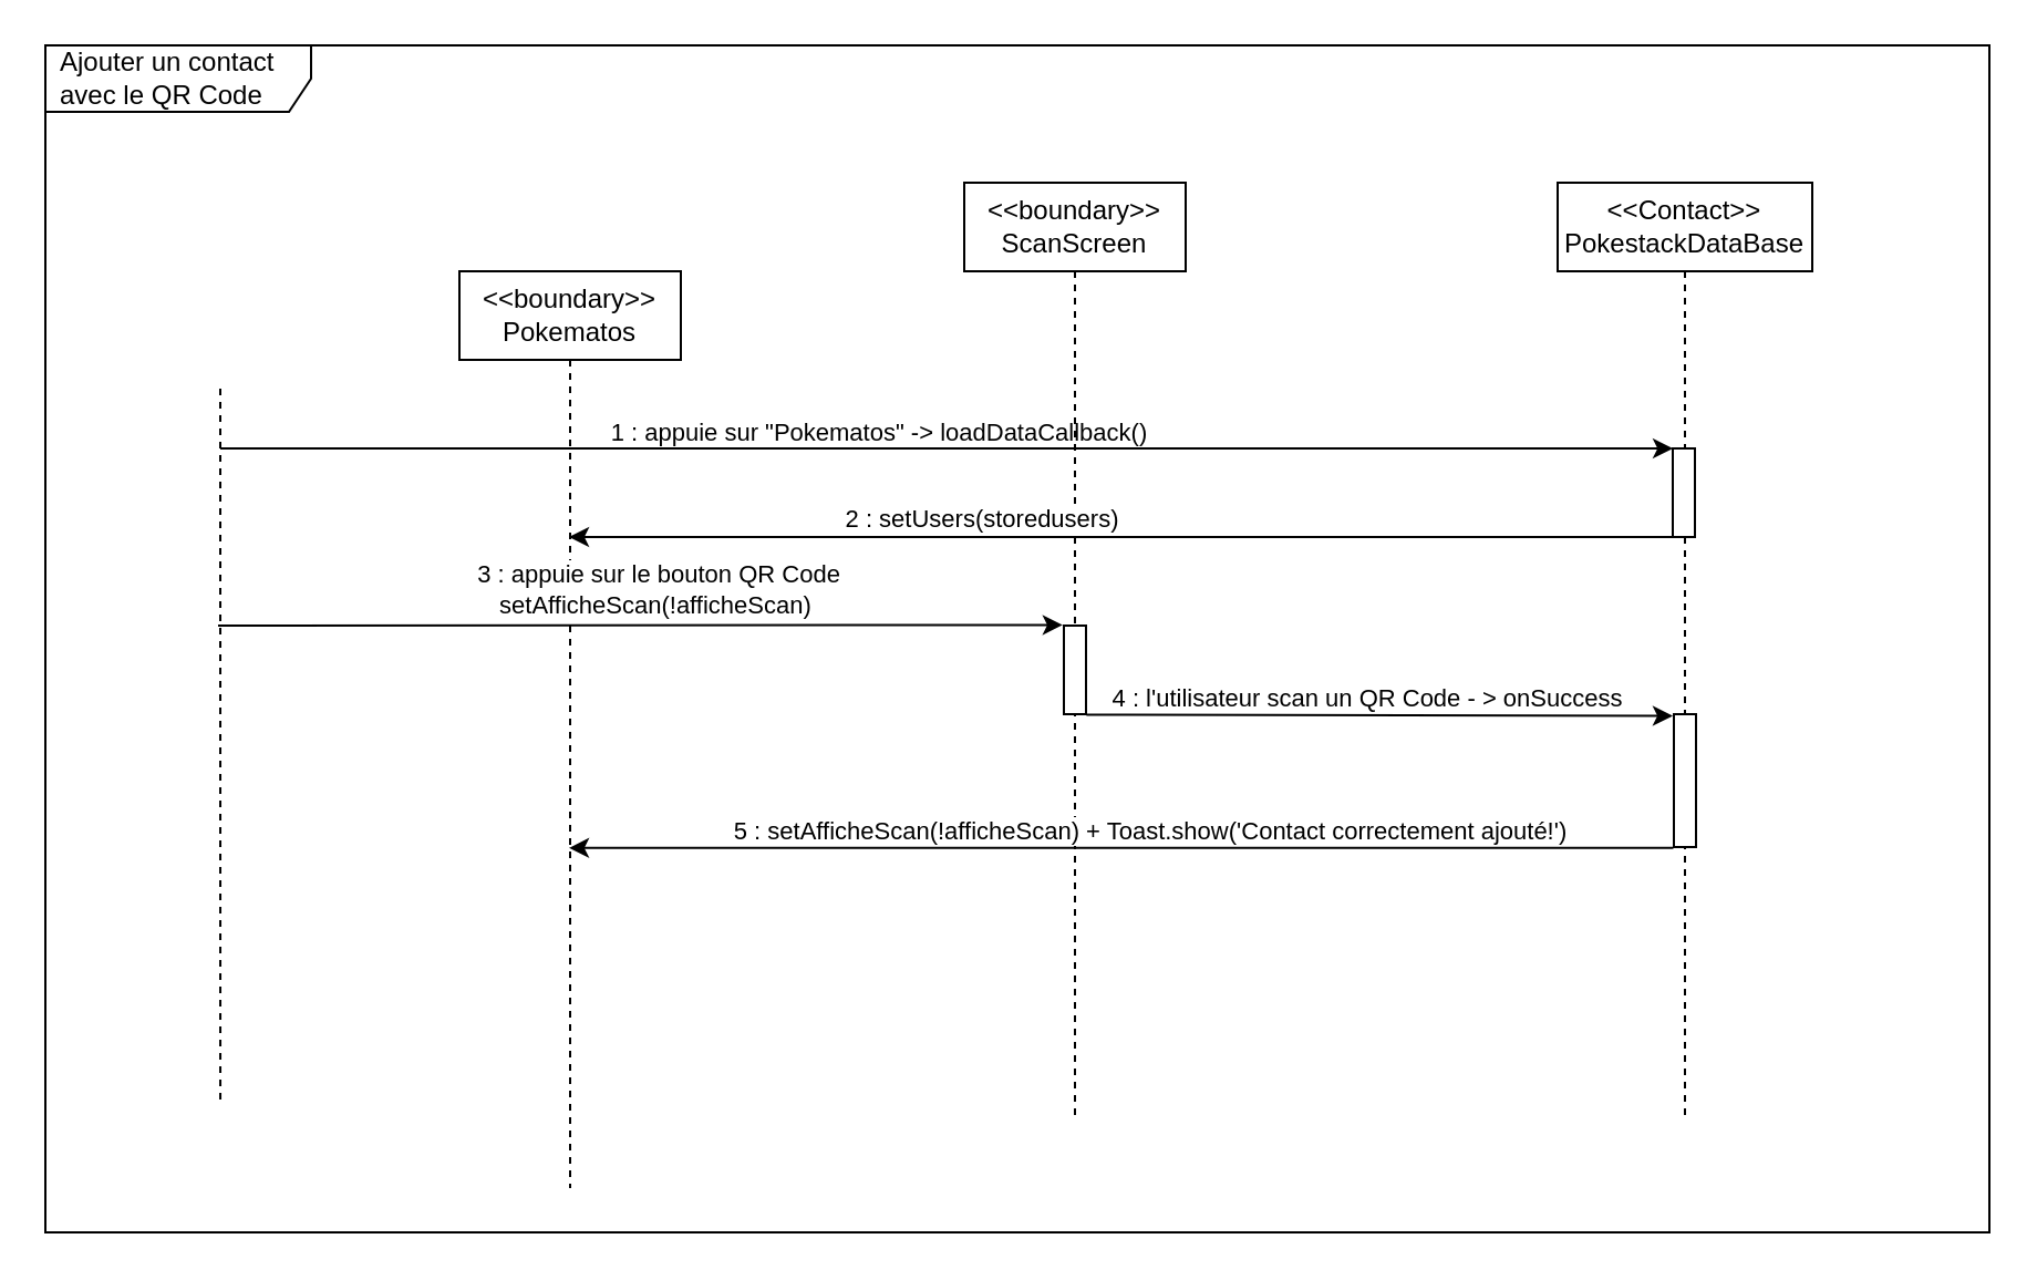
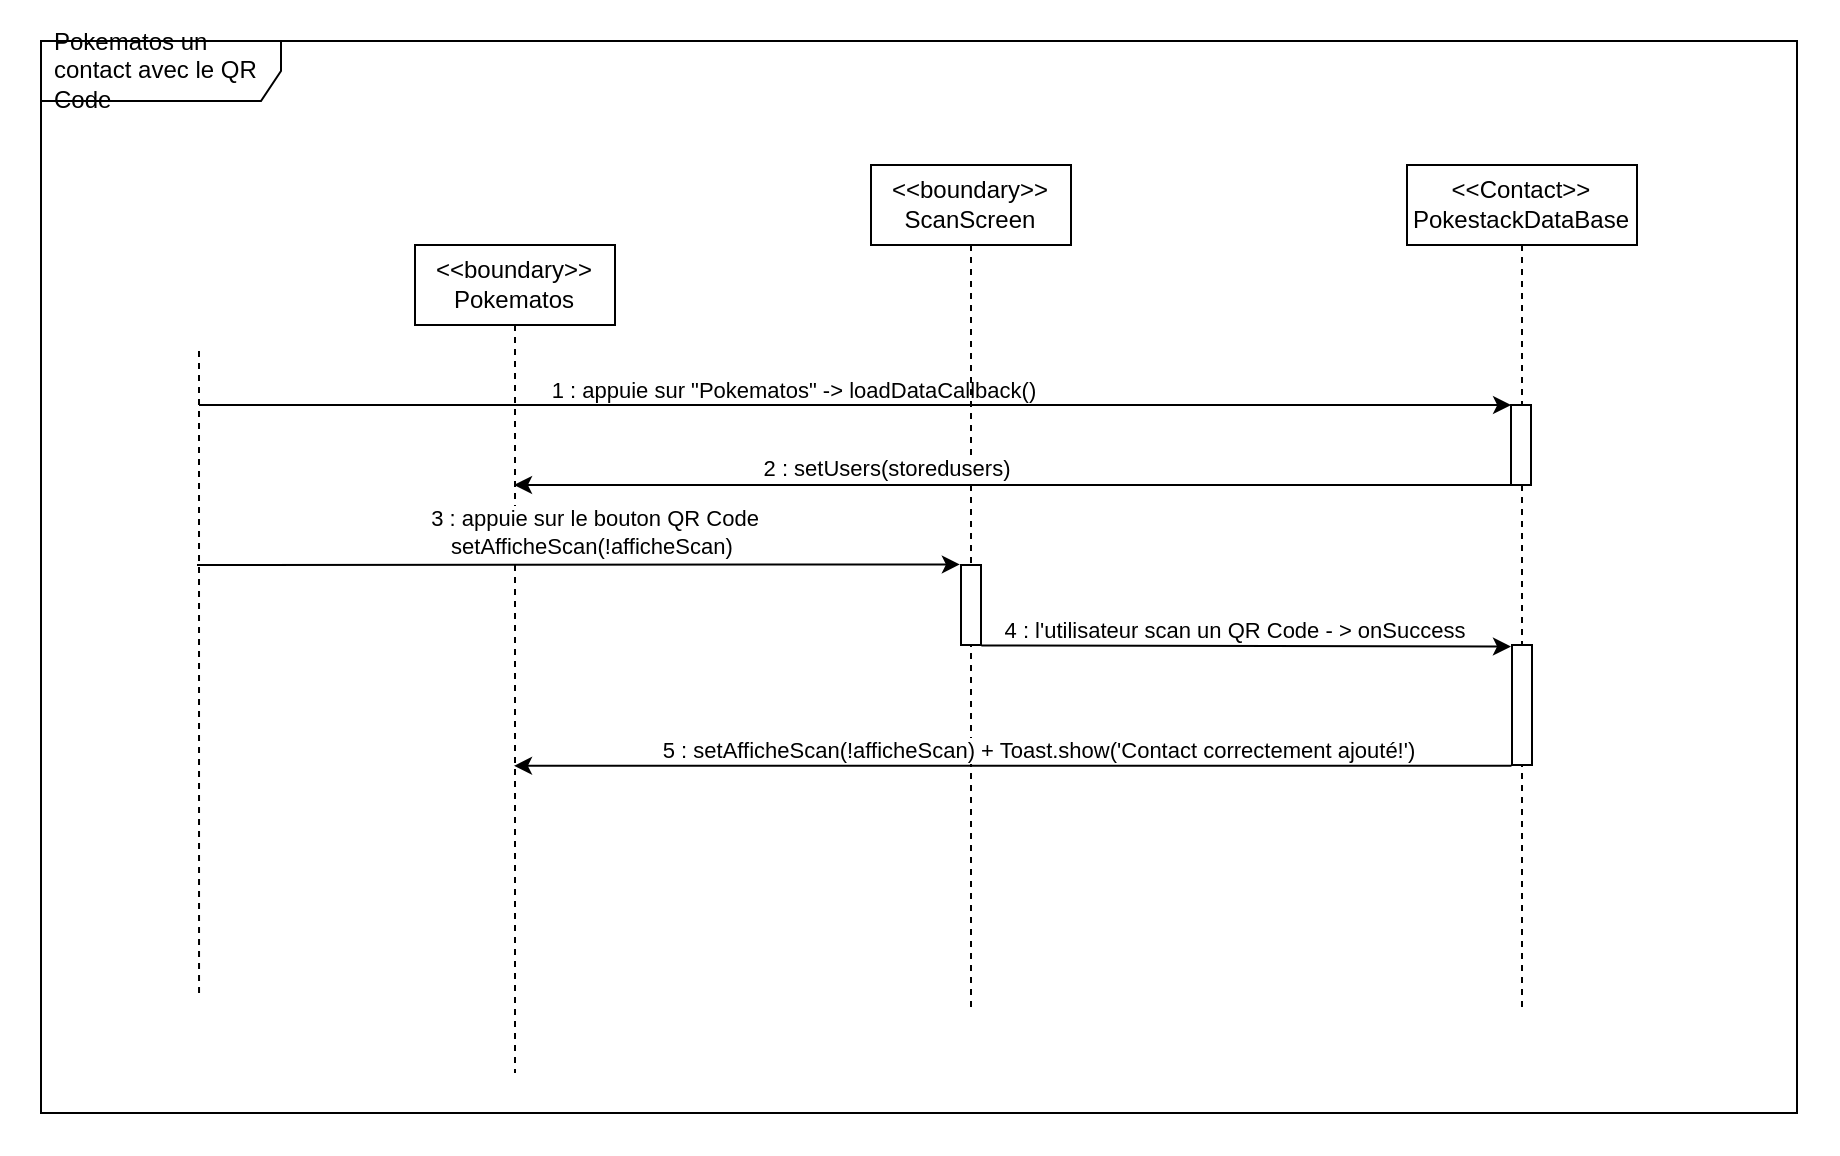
  <mxCell id="0" />
  <mxCell id="1" parent="0" />
- <mxCell id="2" value="Ajouter un contact avec le QR Code" style="shape=umlFrame;whiteSpace=wrap;html=1;width=120;height=30;boundedLbl=1;verticalAlign=middle;align=left;spacingLeft=5;" parent="1" vertex="1"><mxGeometry x="20" y="20" width="878" height="536" as="geometry" /></mxCell>
+ <mxCell id="2" value="Pokematos un contact avec le QR Code" style="shape=umlFrame;whiteSpace=wrap;html=1;width=120;height=30;boundedLbl=1;verticalAlign=middle;align=left;spacingLeft=5;" parent="1" vertex="1"><mxGeometry x="20" y="20" width="878" height="536" as="geometry" /></mxCell>
  <mxCell id="3" value="&amp;lt;&amp;lt;boundary&amp;gt;&amp;gt;&lt;br&gt;Pokematos" style="shape=umlLifeline;perimeter=lifelinePerimeter;whiteSpace=wrap;html=1;container=1;collapsible=0;recursiveResize=0;outlineConnect=0;" parent="1" vertex="1"><mxGeometry x="207" y="122" width="100" height="414" as="geometry" /></mxCell>
  <mxCell id="4" value="" style="endArrow=none;dashed=1;html=1;exitX=0.09;exitY=0.888;exitDx=0;exitDy=0;exitPerimeter=0;" parent="1" source="2" edge="1"><mxGeometry width="50" height="50" relative="1" as="geometry"><mxPoint x="99" y="420" as="sourcePoint" /><mxPoint x="99" y="172" as="targetPoint" /></mxGeometry></mxCell>
  <mxCell id="5" value="" style="endArrow=classic;html=1;entryX=0.004;entryY=0.001;entryDx=0;entryDy=0;entryPerimeter=0;" parent="1" target="9" edge="1"><mxGeometry width="50" height="50" relative="1" as="geometry"><mxPoint x="99" y="202" as="sourcePoint" /><mxPoint x="200" y="202" as="targetPoint" /></mxGeometry></mxCell>
  <mxCell id="6" value="1 : appuie sur &quot;Pokematos&quot; -&amp;gt; loadDataCallback()&amp;nbsp;" style="edgeLabel;html=1;align=center;verticalAlign=middle;resizable=0;points=[];" parent="5" vertex="1" connectable="0"><mxGeometry x="-0.59" y="-1" relative="1" as="geometry"><mxPoint x="165" y="-9" as="offset" /></mxGeometry></mxCell>
  <mxCell id="7" value="&amp;lt;&amp;lt;Contact&amp;gt;&amp;gt;&lt;br&gt;PokestackDataBase" style="shape=umlLifeline;perimeter=lifelinePerimeter;whiteSpace=wrap;html=1;container=1;collapsible=0;recursiveResize=0;outlineConnect=0;" parent="1" vertex="1"><mxGeometry x="703" y="82" width="115" height="424" as="geometry" /></mxCell>
  <mxCell id="8" value="" style="html=1;points=[];perimeter=orthogonalPerimeter;" parent="7" vertex="1"><mxGeometry x="52.5" y="240" width="10" height="60" as="geometry" /></mxCell>
  <mxCell id="9" value="" style="html=1;points=[];perimeter=orthogonalPerimeter;" parent="7" vertex="1"><mxGeometry x="52" y="120" width="10" height="40" as="geometry" /></mxCell>
  <mxCell id="10" value="&amp;lt;&amp;lt;boundary&amp;gt;&amp;gt;&lt;br&gt;ScanScreen" style="shape=umlLifeline;perimeter=lifelinePerimeter;whiteSpace=wrap;html=1;container=1;collapsible=0;recursiveResize=0;outlineConnect=0;" parent="1" vertex="1"><mxGeometry x="435" y="82" width="100" height="424" as="geometry" /></mxCell>
  <mxCell id="11" value="" style="html=1;points=[];perimeter=orthogonalPerimeter;" parent="10" vertex="1"><mxGeometry x="45" y="200" width="10" height="40" as="geometry" /></mxCell>
  <mxCell id="12" value="" style="endArrow=classic;html=1;exitX=-0.008;exitY=1;exitDx=0;exitDy=0;exitPerimeter=0;" parent="1" source="9" edge="1" target="3"><mxGeometry width="50" height="50" relative="1" as="geometry"><mxPoint x="318" y="226" as="sourcePoint" /><mxPoint x="262.92" y="242" as="targetPoint" /></mxGeometry></mxCell>
  <mxCell id="13" value="2 : setUsers(storedusers)" style="edgeLabel;html=1;align=center;verticalAlign=middle;resizable=0;points=[];" parent="12" vertex="1" connectable="0"><mxGeometry x="0.252" y="-2" relative="1" as="geometry"><mxPoint y="-7" as="offset" /></mxGeometry></mxCell>
  <mxCell id="14" value="" style="endArrow=classic;html=1;entryX=-0.056;entryY=-0.007;entryDx=0;entryDy=0;entryPerimeter=0;" parent="1" target="11" edge="1"><mxGeometry width="50" height="50" relative="1" as="geometry"><mxPoint x="98" y="282" as="sourcePoint" /><mxPoint x="358" y="286" as="targetPoint" /></mxGeometry></mxCell>
  <mxCell id="15" value="3 : appuie sur le bouton QR Code&lt;br&gt;setAfficheScan(!afficheScan)&amp;nbsp;" style="edgeLabel;html=1;align=center;verticalAlign=middle;resizable=0;points=[];" parent="14" vertex="1" connectable="0"><mxGeometry x="0.038" y="-1" relative="1" as="geometry"><mxPoint y="-17" as="offset" /></mxGeometry></mxCell>
  <mxCell id="16" value="" style="endArrow=classic;html=1;exitX=1.018;exitY=1.006;exitDx=0;exitDy=0;exitPerimeter=0;entryX=-0.05;entryY=0.013;entryDx=0;entryDy=0;entryPerimeter=0;" edge="1" parent="1" source="11" target="8"><mxGeometry width="50" height="50" relative="1" as="geometry"><mxPoint x="588" y="346" as="sourcePoint" /><mxPoint x="748" y="322" as="targetPoint" /></mxGeometry></mxCell>
  <mxCell id="17" value="4 : l'utilisateur scan un QR Code - &amp;gt; onSuccess" style="edgeLabel;html=1;align=center;verticalAlign=middle;resizable=0;points=[];" vertex="1" connectable="0" parent="16"><mxGeometry x="-0.26" y="3" relative="1" as="geometry"><mxPoint x="28" y="-5" as="offset" /></mxGeometry></mxCell>
  <mxCell id="18" value="" style="endArrow=classic;html=1;exitX=-0.027;exitY=1.007;exitDx=0;exitDy=0;exitPerimeter=0;" edge="1" parent="1" source="8" target="3"><mxGeometry width="50" height="50" relative="1" as="geometry"><mxPoint x="578" y="426" as="sourcePoint" /><mxPoint x="628" y="376" as="targetPoint" /></mxGeometry></mxCell>
  <mxCell id="19" value="5 : setAfficheScan(!afficheScan) + Toast.show('Contact correctement ajouté!')" style="edgeLabel;html=1;align=center;verticalAlign=middle;resizable=0;points=[];" vertex="1" connectable="0" parent="18"><mxGeometry x="0.361" y="1" relative="1" as="geometry"><mxPoint x="102" y="-9" as="offset" /></mxGeometry></mxCell>
